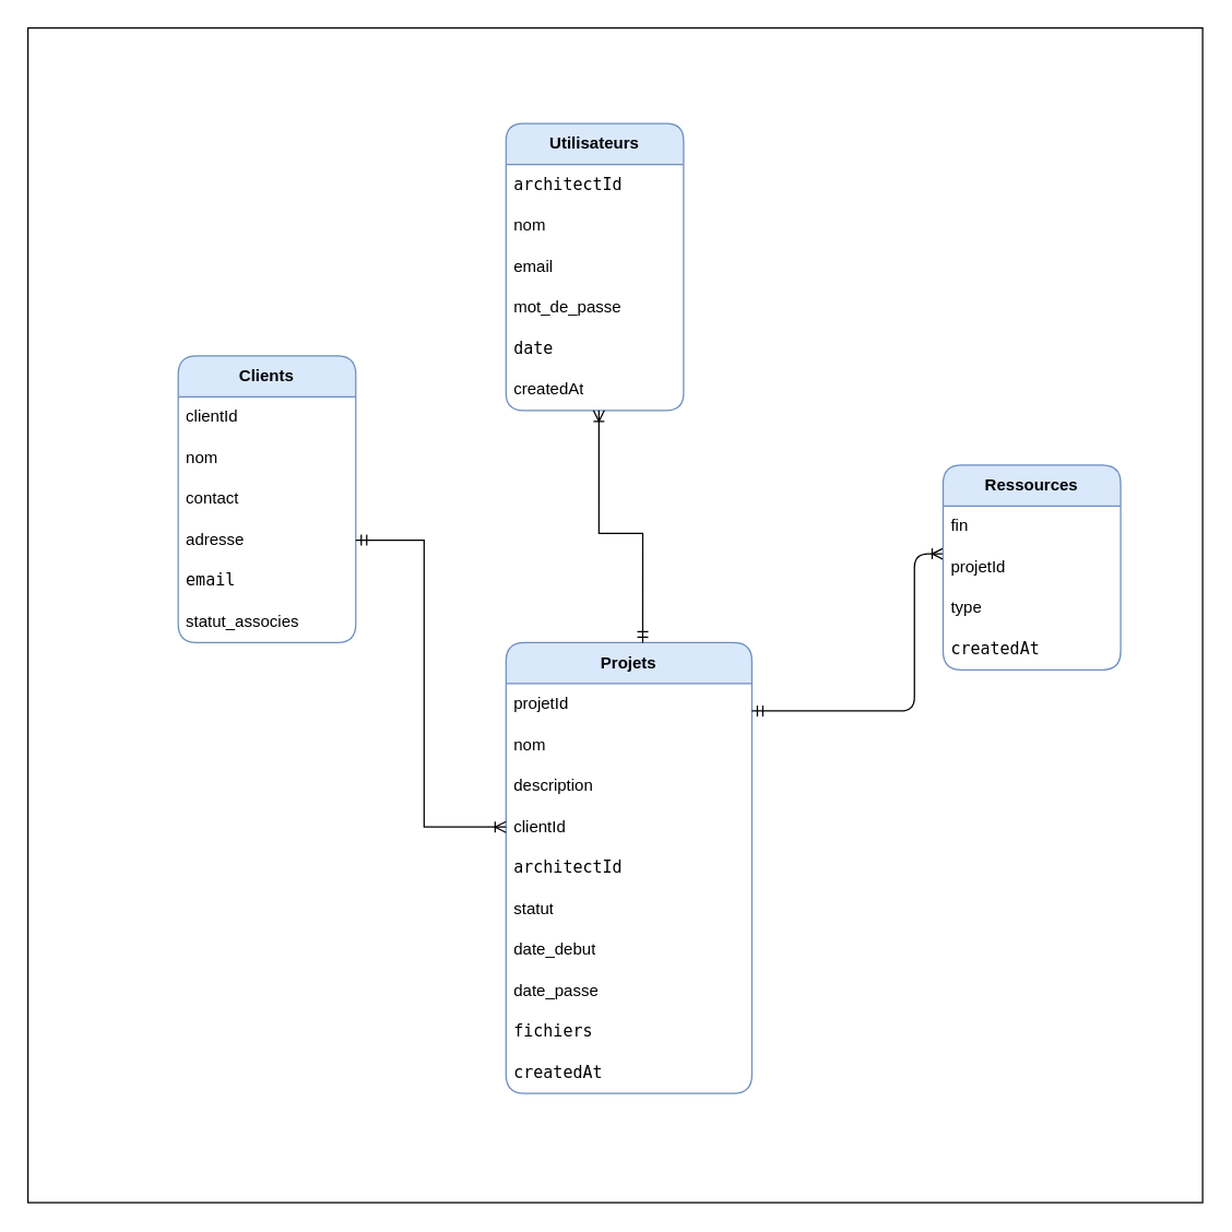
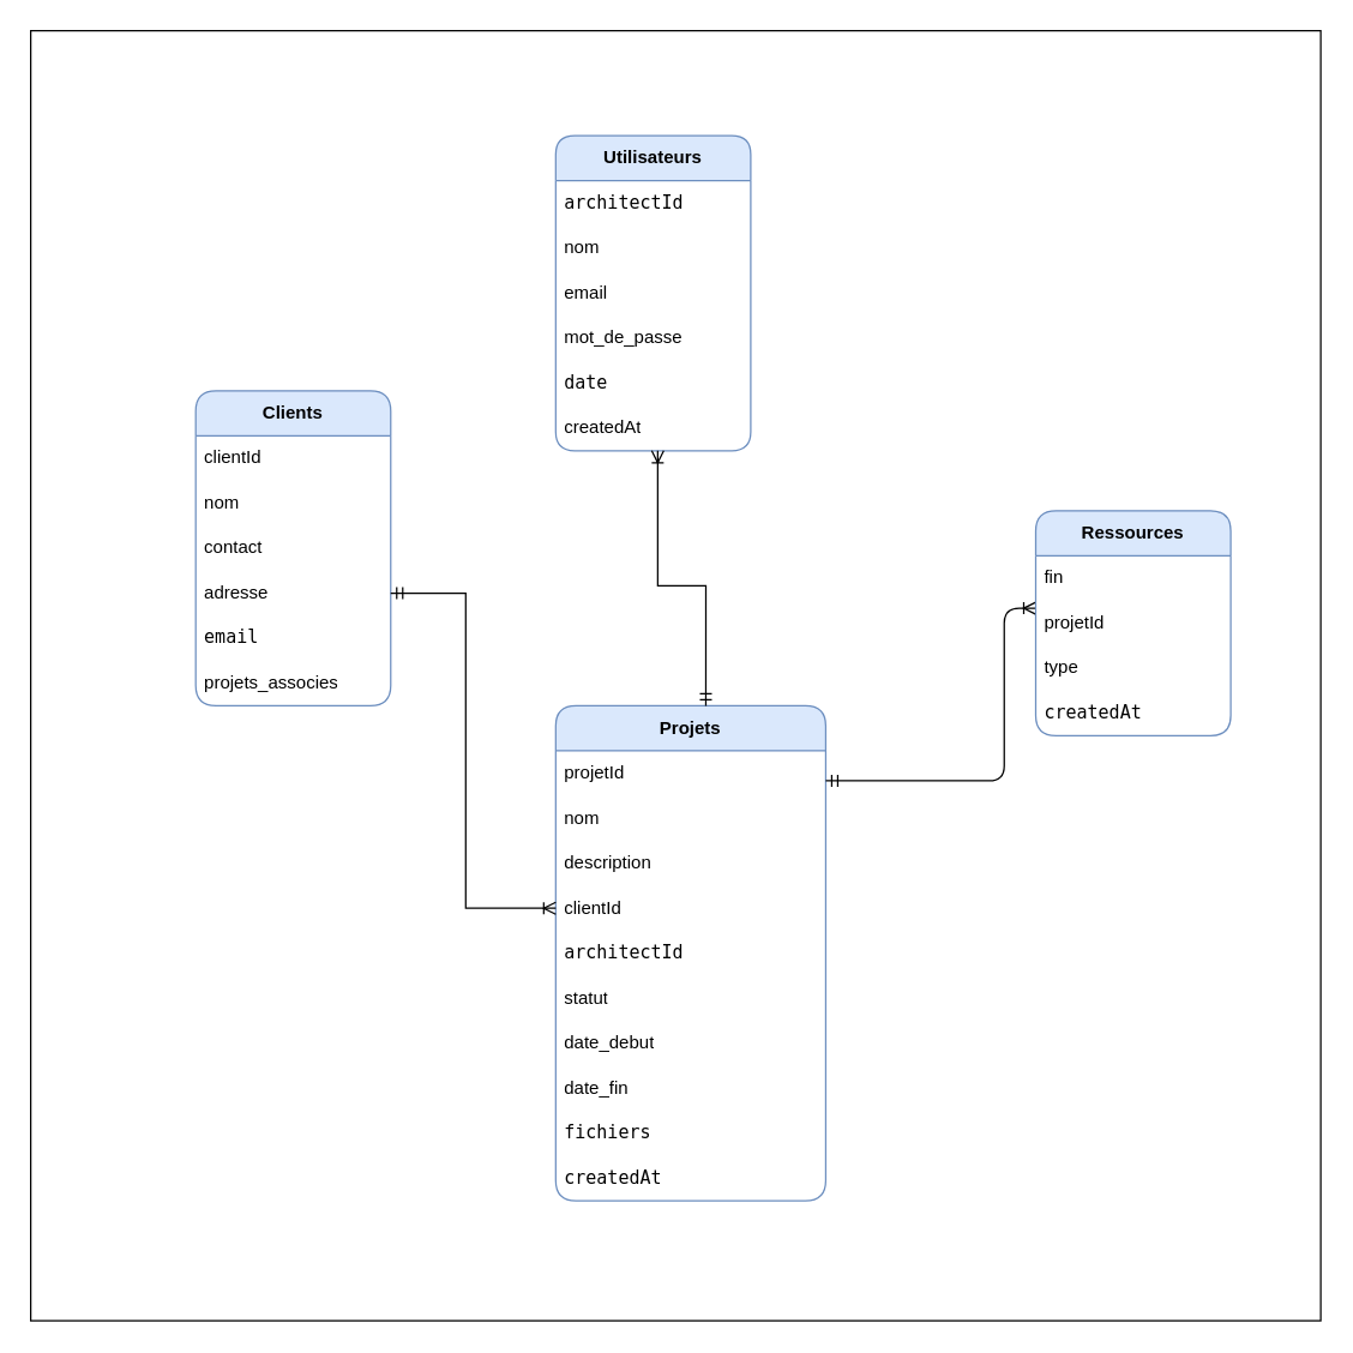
  <mxCell id="0" />
  <mxCell id="1" parent="0" />
  <mxCell id="2" value="" style="rounded=0;whiteSpace=wrap;html=1;" vertex="1" parent="1"><mxGeometry x="20" y="20" width="860" height="860" as="geometry" /></mxCell>
  <mxCell id="3" value="&lt;b&gt;Utilisateurs&lt;/b&gt;" style="swimlane;fontStyle=0;childLayout=stackLayout;horizontal=1;startSize=30;horizontalStack=0;resizeParent=1;resizeParentMax=0;resizeLast=0;collapsible=1;marginBottom=0;whiteSpace=wrap;html=1;swimlaneFillColor=default;rounded=1;fillColor=#dae8fc;strokeColor=#6c8ebf;swimlaneLine=1;arcSize=14;" vertex="1" parent="1"><mxGeometry x="370" y="90" width="130" height="210" as="geometry"><mxRectangle x="380" y="90" width="110" height="30" as="alternateBounds" /></mxGeometry></mxCell>
  <mxCell id="4" value="&lt;span style=&quot;font-family: monospace;&quot;&gt;architectId&lt;/span&gt;" style="text;strokeColor=none;fillColor=none;align=left;verticalAlign=middle;spacingLeft=4;spacingRight=4;overflow=hidden;points=[[0,0.5],[1,0.5]];portConstraint=eastwest;rotatable=0;whiteSpace=wrap;html=1;" vertex="1" parent="3"><mxGeometry y="30" width="130" height="30" as="geometry" /></mxCell>
  <mxCell id="5" value="nom" style="text;strokeColor=none;fillColor=none;align=left;verticalAlign=middle;spacingLeft=4;spacingRight=4;overflow=hidden;points=[[0,0.5],[1,0.5]];portConstraint=eastwest;rotatable=0;whiteSpace=wrap;html=1;" vertex="1" parent="3"><mxGeometry y="60" width="130" height="30" as="geometry" /></mxCell>
  <mxCell id="6" value="email" style="text;strokeColor=none;fillColor=none;align=left;verticalAlign=middle;spacingLeft=4;spacingRight=4;overflow=hidden;points=[[0,0.5],[1,0.5]];portConstraint=eastwest;rotatable=0;whiteSpace=wrap;html=1;" vertex="1" parent="3"><mxGeometry y="90" width="130" height="30" as="geometry" /></mxCell>
  <mxCell id="7" value="mot_de_passe" style="text;strokeColor=none;fillColor=none;align=left;verticalAlign=middle;spacingLeft=4;spacingRight=4;overflow=hidden;points=[[0,0.5],[1,0.5]];portConstraint=eastwest;rotatable=0;whiteSpace=wrap;html=1;" vertex="1" parent="3"><mxGeometry y="120" width="130" height="30" as="geometry" /></mxCell>
  <mxCell id="8" value="&lt;code&gt;date&lt;/code&gt;" style="text;strokeColor=none;fillColor=none;align=left;verticalAlign=middle;spacingLeft=4;spacingRight=4;overflow=hidden;points=[[0,0.5],[1,0.5]];portConstraint=eastwest;rotatable=0;whiteSpace=wrap;html=1;" vertex="1" parent="3"><mxGeometry y="150" width="130" height="30" as="geometry" /></mxCell>
  <mxCell id="9" value="createdAt" style="text;strokeColor=none;fillColor=none;align=left;verticalAlign=middle;spacingLeft=4;spacingRight=4;overflow=hidden;points=[[0,0.5],[1,0.5]];portConstraint=eastwest;rotatable=0;whiteSpace=wrap;html=1;" vertex="1" parent="3"><mxGeometry y="180" width="130" height="30" as="geometry" /></mxCell>
  <mxCell id="10" value="&lt;b&gt;Projets&lt;/b&gt;" style="swimlane;fontStyle=0;childLayout=stackLayout;horizontal=1;startSize=30;horizontalStack=0;resizeParent=1;resizeParentMax=0;resizeLast=0;collapsible=1;marginBottom=0;whiteSpace=wrap;html=1;rounded=1;fillColor=#dae8fc;strokeColor=#6c8ebf;swimlaneFillColor=default;" vertex="1" parent="1"><mxGeometry x="370" y="470" width="180" height="330" as="geometry" /></mxCell>
  <mxCell id="11" value="projetId" style="text;strokeColor=none;fillColor=none;align=left;verticalAlign=middle;spacingLeft=4;spacingRight=4;overflow=hidden;points=[[0,0.5],[1,0.5]];portConstraint=eastwest;rotatable=0;whiteSpace=wrap;html=1;" vertex="1" parent="10"><mxGeometry y="30" width="180" height="30" as="geometry" /></mxCell>
  <mxCell id="12" value="nom" style="text;strokeColor=none;fillColor=none;align=left;verticalAlign=middle;spacingLeft=4;spacingRight=4;overflow=hidden;points=[[0,0.5],[1,0.5]];portConstraint=eastwest;rotatable=0;whiteSpace=wrap;html=1;" vertex="1" parent="10"><mxGeometry y="60" width="180" height="30" as="geometry" /></mxCell>
  <mxCell id="13" value="description" style="text;strokeColor=none;fillColor=none;align=left;verticalAlign=middle;spacingLeft=4;spacingRight=4;overflow=hidden;points=[[0,0.5],[1,0.5]];portConstraint=eastwest;rotatable=0;whiteSpace=wrap;html=1;" vertex="1" parent="10"><mxGeometry y="90" width="180" height="30" as="geometry" /></mxCell>
  <mxCell id="14" value="clientId" style="text;strokeColor=none;fillColor=none;align=left;verticalAlign=middle;spacingLeft=4;spacingRight=4;overflow=hidden;points=[[0,0.5],[1,0.5]];portConstraint=eastwest;rotatable=0;whiteSpace=wrap;html=1;" vertex="1" parent="10"><mxGeometry y="120" width="180" height="30" as="geometry" /></mxCell>
  <mxCell id="15" value="&lt;code&gt;architectId&lt;/code&gt;" style="text;strokeColor=none;fillColor=none;align=left;verticalAlign=middle;spacingLeft=4;spacingRight=4;overflow=hidden;points=[[0,0.5],[1,0.5]];portConstraint=eastwest;rotatable=0;whiteSpace=wrap;html=1;" vertex="1" parent="10"><mxGeometry y="150" width="180" height="30" as="geometry" /></mxCell>
  <mxCell id="16" value="statut" style="text;strokeColor=none;fillColor=none;align=left;verticalAlign=middle;spacingLeft=4;spacingRight=4;overflow=hidden;points=[[0,0.5],[1,0.5]];portConstraint=eastwest;rotatable=0;whiteSpace=wrap;html=1;" vertex="1" parent="10"><mxGeometry y="180" width="180" height="30" as="geometry" /></mxCell>
  <mxCell id="17" value="date_debut" style="text;strokeColor=none;fillColor=none;align=left;verticalAlign=middle;spacingLeft=4;spacingRight=4;overflow=hidden;points=[[0,0.5],[1,0.5]];portConstraint=eastwest;rotatable=0;whiteSpace=wrap;html=1;" vertex="1" parent="10"><mxGeometry y="210" width="180" height="30" as="geometry" /></mxCell>
- <mxCell id="18" value="date_passe" style="text;strokeColor=none;fillColor=none;align=left;verticalAlign=middle;spacingLeft=4;spacingRight=4;overflow=hidden;points=[[0,0.5],[1,0.5]];portConstraint=eastwest;rotatable=0;whiteSpace=wrap;html=1;" vertex="1" parent="10"><mxGeometry y="240" width="180" height="30" as="geometry" /></mxCell>
+ <mxCell id="18" value="date_fin" style="text;strokeColor=none;fillColor=none;align=left;verticalAlign=middle;spacingLeft=4;spacingRight=4;overflow=hidden;points=[[0,0.5],[1,0.5]];portConstraint=eastwest;rotatable=0;whiteSpace=wrap;html=1;" vertex="1" parent="10"><mxGeometry y="240" width="180" height="30" as="geometry" /></mxCell>
  <mxCell id="19" value="&lt;code&gt;fichiers&lt;/code&gt;" style="text;strokeColor=none;fillColor=none;align=left;verticalAlign=middle;spacingLeft=4;spacingRight=4;overflow=hidden;points=[[0,0.5],[1,0.5]];portConstraint=eastwest;rotatable=0;whiteSpace=wrap;html=1;" vertex="1" parent="10"><mxGeometry y="270" width="180" height="30" as="geometry" /></mxCell>
  <mxCell id="20" value="&lt;code&gt;createdAt&lt;/code&gt;" style="text;strokeColor=none;fillColor=none;align=left;verticalAlign=middle;spacingLeft=4;spacingRight=4;overflow=hidden;points=[[0,0.5],[1,0.5]];portConstraint=eastwest;rotatable=0;whiteSpace=wrap;html=1;" vertex="1" parent="10"><mxGeometry y="300" width="180" height="30" as="geometry" /></mxCell>
  <mxCell id="21" value="&lt;b&gt;Clients&lt;/b&gt;" style="swimlane;fontStyle=0;childLayout=stackLayout;horizontal=1;startSize=30;horizontalStack=0;resizeParent=1;resizeParentMax=0;resizeLast=0;collapsible=1;marginBottom=0;whiteSpace=wrap;html=1;rounded=1;swimlaneLine=1;fillColor=#dae8fc;strokeColor=#6c8ebf;swimlaneFillColor=default;" vertex="1" parent="1"><mxGeometry x="130" y="260" width="130" height="210" as="geometry" /></mxCell>
  <mxCell id="22" value="clientId" style="text;strokeColor=none;fillColor=none;align=left;verticalAlign=middle;spacingLeft=4;spacingRight=4;overflow=hidden;points=[[0,0.5],[1,0.5]];portConstraint=eastwest;rotatable=0;whiteSpace=wrap;html=1;" vertex="1" parent="21"><mxGeometry y="30" width="130" height="30" as="geometry" /></mxCell>
  <mxCell id="23" value="nom" style="text;strokeColor=none;fillColor=none;align=left;verticalAlign=middle;spacingLeft=4;spacingRight=4;overflow=hidden;points=[[0,0.5],[1,0.5]];portConstraint=eastwest;rotatable=0;whiteSpace=wrap;html=1;" vertex="1" parent="21"><mxGeometry y="60" width="130" height="30" as="geometry" /></mxCell>
  <mxCell id="24" value="contact" style="text;strokeColor=none;fillColor=none;align=left;verticalAlign=middle;spacingLeft=4;spacingRight=4;overflow=hidden;points=[[0,0.5],[1,0.5]];portConstraint=eastwest;rotatable=0;whiteSpace=wrap;html=1;" vertex="1" parent="21"><mxGeometry y="90" width="130" height="30" as="geometry" /></mxCell>
  <mxCell id="25" value="adresse" style="text;strokeColor=none;fillColor=none;align=left;verticalAlign=middle;spacingLeft=4;spacingRight=4;overflow=hidden;points=[[0,0.5],[1,0.5]];portConstraint=eastwest;rotatable=0;whiteSpace=wrap;html=1;" vertex="1" parent="21"><mxGeometry y="120" width="130" height="30" as="geometry" /></mxCell>
  <mxCell id="26" value="&lt;code&gt;email&lt;/code&gt;" style="text;strokeColor=none;fillColor=none;align=left;verticalAlign=middle;spacingLeft=4;spacingRight=4;overflow=hidden;points=[[0,0.5],[1,0.5]];portConstraint=eastwest;rotatable=0;whiteSpace=wrap;html=1;" vertex="1" parent="21"><mxGeometry y="150" width="130" height="30" as="geometry" /></mxCell>
- <mxCell id="27" value="statut_associes" style="text;strokeColor=none;fillColor=none;align=left;verticalAlign=middle;spacingLeft=4;spacingRight=4;overflow=hidden;points=[[0,0.5],[1,0.5]];portConstraint=eastwest;rotatable=0;whiteSpace=wrap;html=1;" vertex="1" parent="21"><mxGeometry y="180" width="130" height="30" as="geometry" /></mxCell>
+ <mxCell id="27" value="projets_associes" style="text;strokeColor=none;fillColor=none;align=left;verticalAlign=middle;spacingLeft=4;spacingRight=4;overflow=hidden;points=[[0,0.5],[1,0.5]];portConstraint=eastwest;rotatable=0;whiteSpace=wrap;html=1;" vertex="1" parent="21"><mxGeometry y="180" width="130" height="30" as="geometry" /></mxCell>
  <mxCell id="28" style="rounded=1;orthogonalLoop=1;jettySize=auto;html=1;edgeStyle=orthogonalEdgeStyle;endArrow=ERmandOne;endFill=0;jumpStyle=arc;curved=0;strokeColor=default;startArrow=ERoneToMany;startFill=0;" edge="1" parent="1" source="29" target="11"><mxGeometry relative="1" as="geometry"><Array as="points"><mxPoint x="669" y="405" /><mxPoint x="669" y="520" /></Array></mxGeometry></mxCell>
  <mxCell id="29" value="&lt;strong&gt;Ressources&lt;/strong&gt;" style="swimlane;fontStyle=0;childLayout=stackLayout;horizontal=1;startSize=30;horizontalStack=0;resizeParent=1;resizeParentMax=0;resizeLast=0;collapsible=1;marginBottom=0;whiteSpace=wrap;html=1;rounded=1;fillColor=#dae8fc;strokeColor=#6c8ebf;swimlaneFillColor=default;" vertex="1" parent="1"><mxGeometry x="690" y="340" width="130" height="150" as="geometry" /></mxCell>
  <mxCell id="30" value="fin" style="text;strokeColor=none;fillColor=none;align=left;verticalAlign=middle;spacingLeft=4;spacingRight=4;overflow=hidden;points=[[0,0.5],[1,0.5]];portConstraint=eastwest;rotatable=0;whiteSpace=wrap;html=1;" vertex="1" parent="29"><mxGeometry y="30" width="130" height="30" as="geometry" /></mxCell>
  <mxCell id="31" value="projetId" style="text;strokeColor=none;fillColor=none;align=left;verticalAlign=middle;spacingLeft=4;spacingRight=4;overflow=hidden;points=[[0,0.5],[1,0.5]];portConstraint=eastwest;rotatable=0;whiteSpace=wrap;html=1;" vertex="1" parent="29"><mxGeometry y="60" width="130" height="30" as="geometry" /></mxCell>
  <mxCell id="32" value="type" style="text;strokeColor=none;fillColor=none;align=left;verticalAlign=middle;spacingLeft=4;spacingRight=4;overflow=hidden;points=[[0,0.5],[1,0.5]];portConstraint=eastwest;rotatable=0;whiteSpace=wrap;html=1;" vertex="1" parent="29"><mxGeometry y="90" width="130" height="30" as="geometry" /></mxCell>
  <mxCell id="33" value="&lt;code&gt;createdAt&lt;/code&gt;" style="text;strokeColor=none;fillColor=none;align=left;verticalAlign=middle;spacingLeft=4;spacingRight=4;overflow=hidden;points=[[0,0.5],[1,0.5]];portConstraint=eastwest;rotatable=0;whiteSpace=wrap;html=1;" vertex="1" parent="29"><mxGeometry y="120" width="130" height="30" as="geometry" /></mxCell>
  <mxCell id="34" style="edgeStyle=orthogonalEdgeStyle;rounded=0;orthogonalLoop=1;jettySize=auto;html=1;startArrow=ERmandOne;startFill=0;endArrow=ERoneToMany;endFill=0;entryX=0;entryY=0.5;entryDx=0;entryDy=0;" edge="1" parent="1" source="25" target="14"><mxGeometry relative="1" as="geometry"><mxPoint x="310" y="600" as="targetPoint" /><Array as="points"><mxPoint x="310" y="395" /><mxPoint x="310" y="605" /></Array></mxGeometry></mxCell>
  <mxCell id="35" style="edgeStyle=orthogonalEdgeStyle;rounded=0;orthogonalLoop=1;jettySize=auto;html=1;entryX=0.556;entryY=0;entryDx=0;entryDy=0;entryPerimeter=0;exitX=0.523;exitY=1;exitDx=0;exitDy=0;exitPerimeter=0;endArrow=ERmandOne;endFill=0;startArrow=ERoneToMany;startFill=0;" edge="1" parent="1" source="9" target="10"><mxGeometry relative="1" as="geometry"><Array as="points"><mxPoint x="438" y="390" /><mxPoint x="470" y="390" /></Array></mxGeometry></mxCell>
